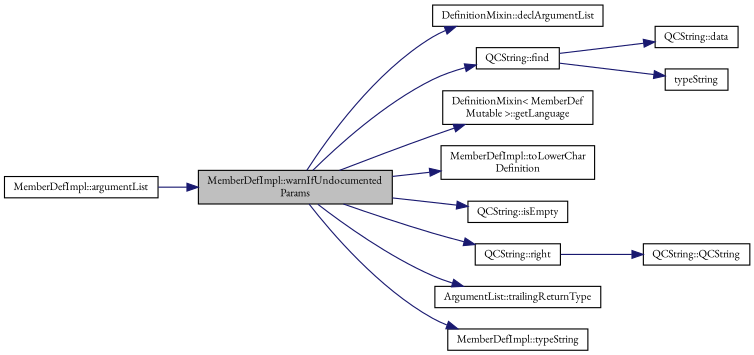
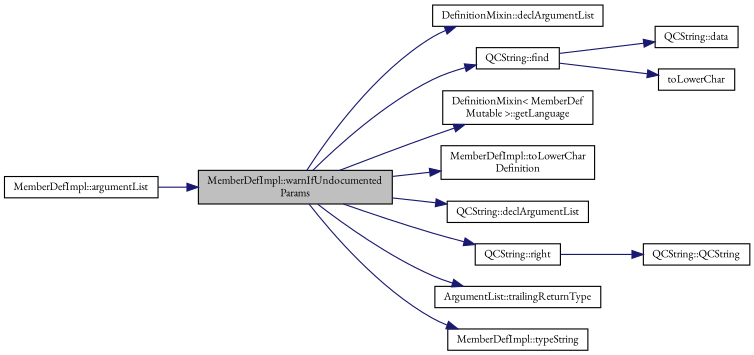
  digraph {
    fontname="EB Garamond"
    rankdir=LR
    node [color=black fillcolor=white fontname="EB Garamond" fontsize=10 shape=record style=filled]
    edge [color=midnightblue fontname="EB Garamond" fontsize=10 labelfontname=Helvetica labelfontsize=10 style=solid]
    n1 [fillcolor=grey75 fontcolor=black height=0.2 label="MemberDefImpl::warnIfUndocumented\lParams" width=0.4]
    n2 [height=0.2 label="DefinitionMixin::declArgumentList" width=0.4]
    n3 [height=0.2 label="QCString::find" width=0.4]
    n4 [height=0.2 label="DefinitionMixin\< MemberDef\lMutable \>::getLanguage" width=0.4]
    n5 [height=0.2 label="MemberDefImpl::toLowerChar\lDefinition" width=0.4]
-   n6 [height=0.2 label="QCString::isEmpty" width=0.4]
+   n6 [height=0.2 label="QCString::declArgumentList" width=0.4]
    n7 [height=0.2 label="QCString::right" width=0.4]
    n8 [height=0.2 label="ArgumentList::trailingReturnType" width=0.4]
    n9 [height=0.2 label="MemberDefImpl::typeString" width=0.4]
    n10 [height=0.2 label="MemberDefImpl::argumentList" width=0.4]
    n11 [height=0.2 label="QCString::data" width=0.4]
-   n12 [height=0.2 label=typeString width=0.4]
+   n12 [height=0.2 label=toLowerChar width=0.4]
    n13 [height=0.2 label="QCString::QCString" width=0.4]
    n1 -> n2
    n1 -> n3
    n1 -> n4
    n1 -> n5
    n1 -> n6
    n1 -> n7
    n1 -> n8
    n1 -> n9
    n3 -> n11
    n3 -> n12
    n7 -> n13
    n10 -> n1
  }
